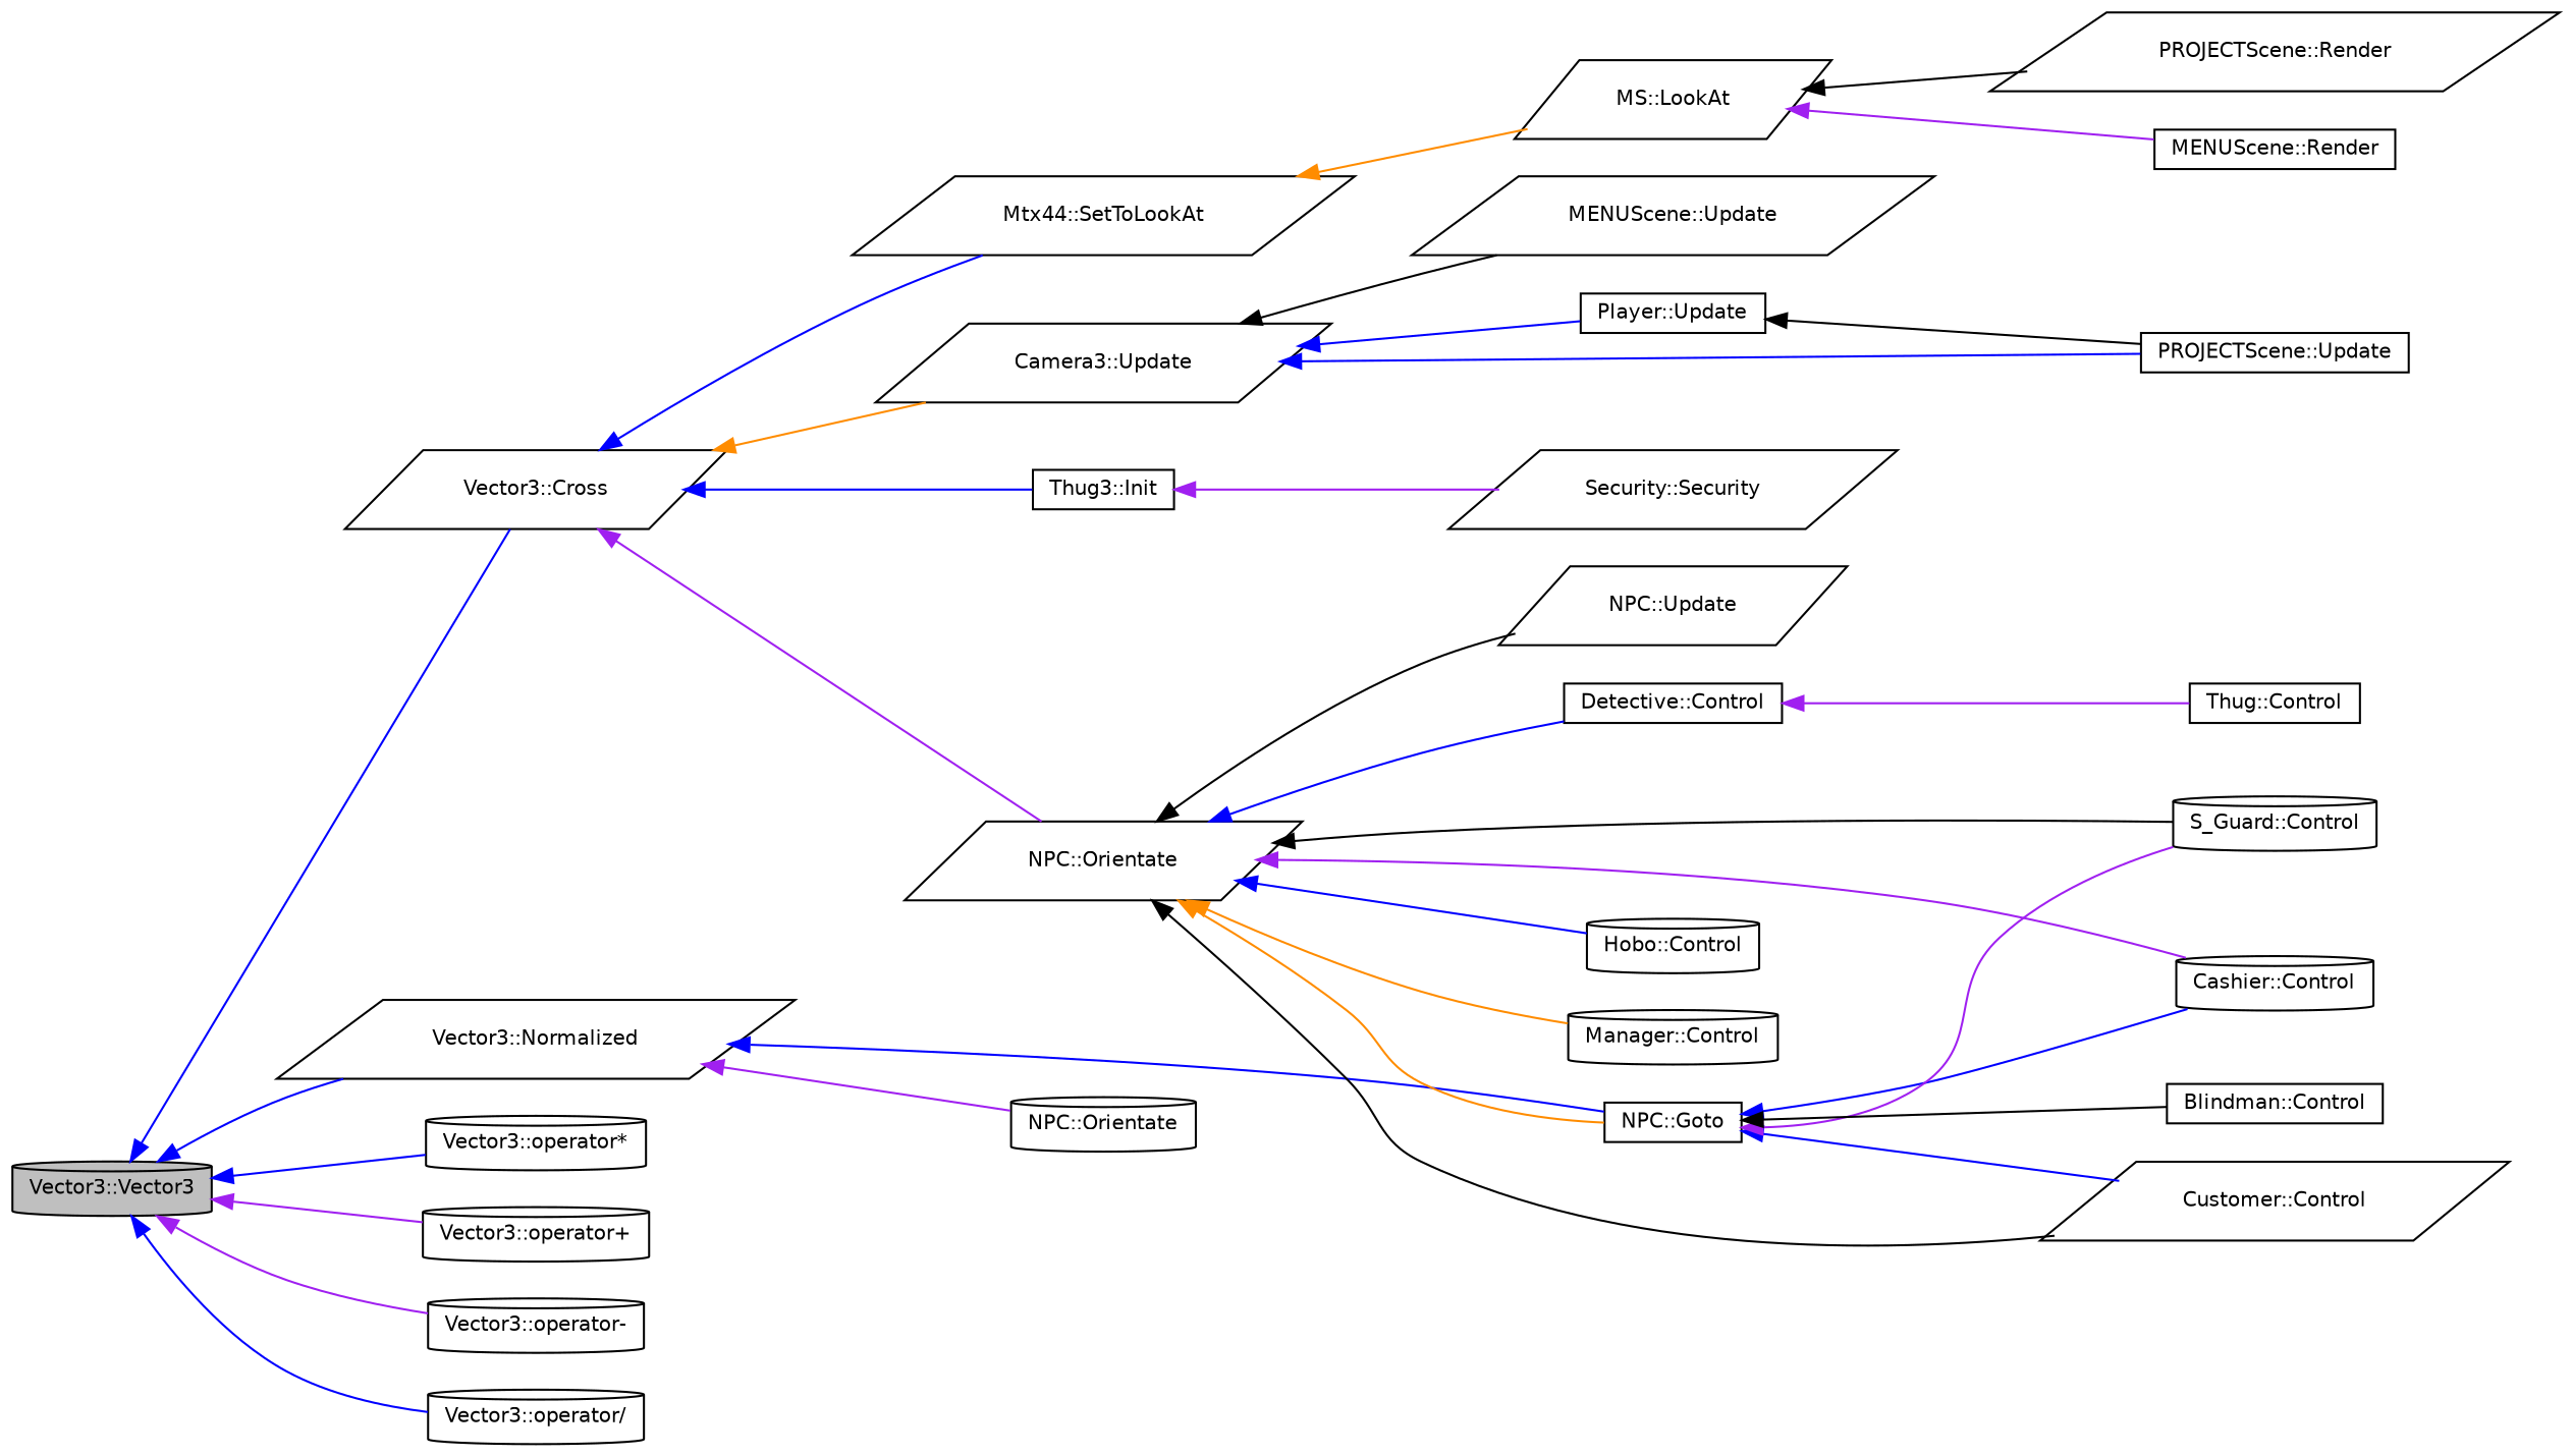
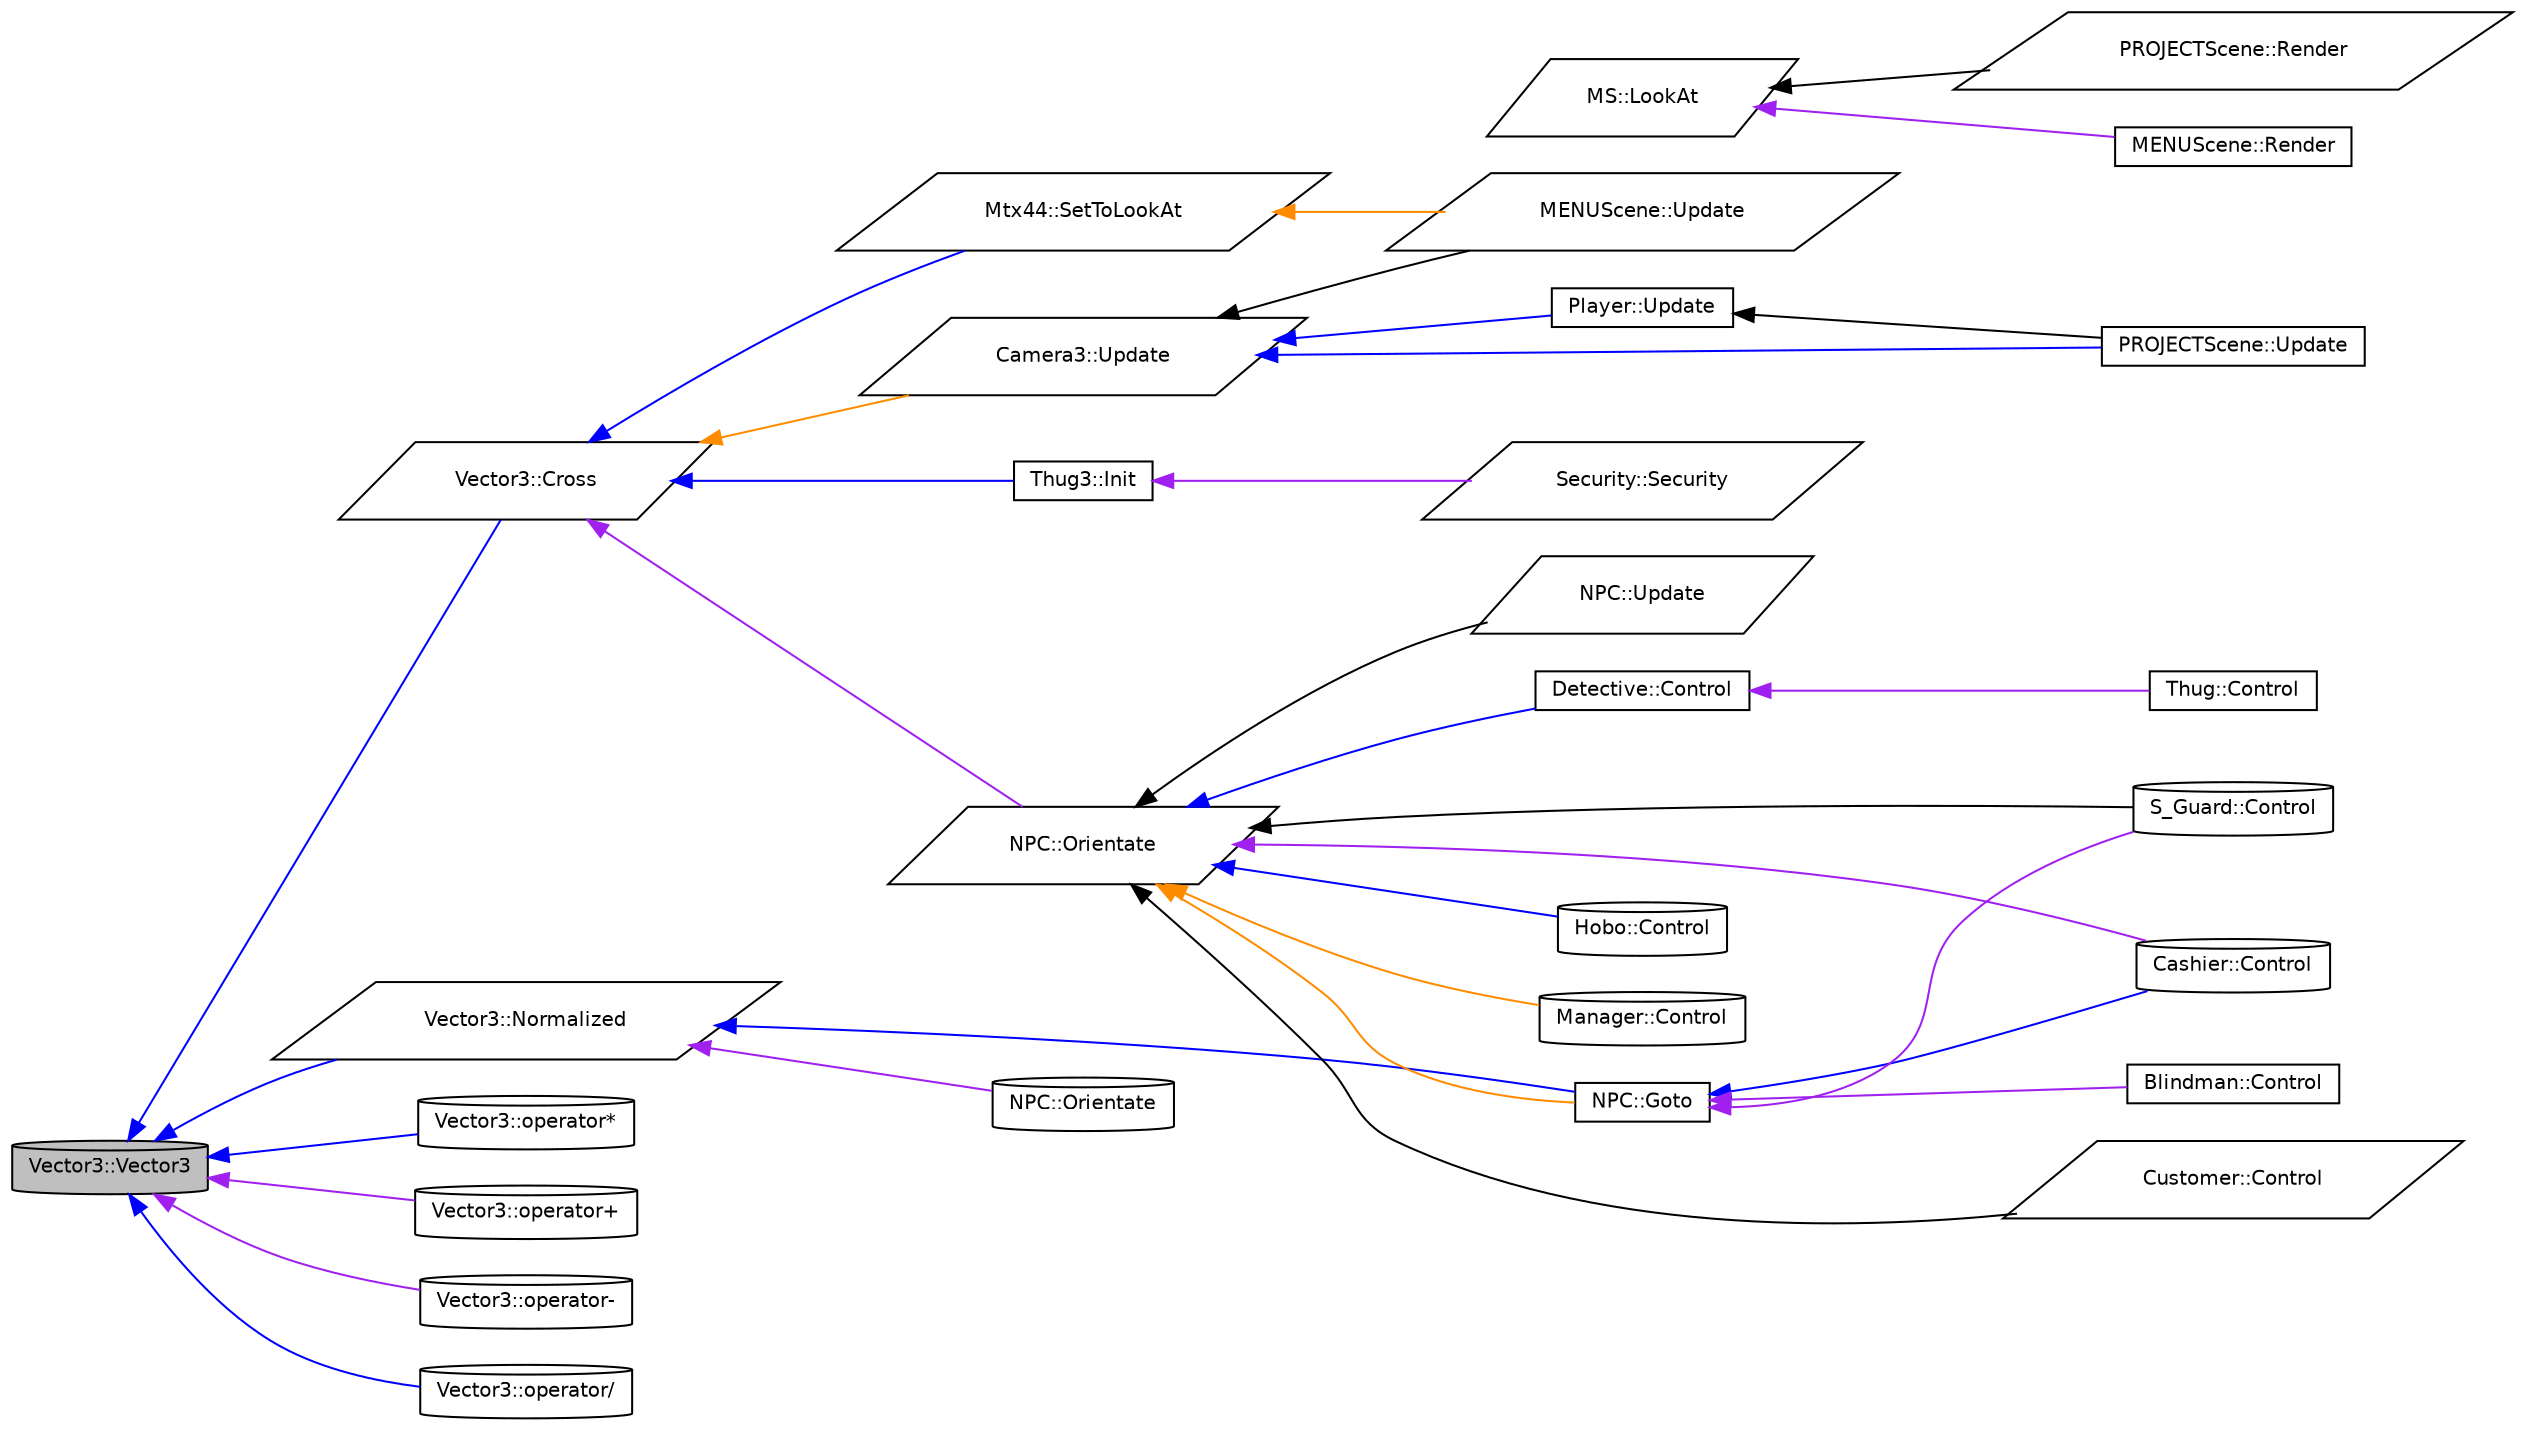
  digraph {
    rankdir=LR
    node [color=black fontname=Helvetica fontsize=10 shape=parallelogram]
    edge [color=blue dir=back fontname=Helvetica fontsize=10 labelfontname=Helvetica labelfontsize=10 style=solid]
    n1 [fillcolor=grey75 fontcolor=black height=0.2 label="Vector3::Vector3" shape=cylinder style=filled width=0.4]
    n2 [height=0.2 label="Vector3::Cross" width=0.4]
    n3 [height=0.2 label="Vector3::Normalized" width=0.4]
    n4 [height=0.2 label="Vector3::operator*" shape=cylinder width=0.4]
    n5 [height=0.2 label="Vector3::operator+" shape=cylinder width=0.4]
    n6 [height=0.2 label="Vector3::operator-" shape=cylinder width=0.4]
    n7 [height=0.2 label="Vector3::operator/" shape=cylinder width=0.4]
    n8 [height=0.2 label="Mtx44::SetToLookAt" width=0.4]
    n9 [height=0.2 label="Thug3::Init" shape=box width=0.4]
    n10 [height=0.2 label="Camera3::Update" width=0.4]
    n11 [height=0.2 label="NPC::Orientate" width=0.4]
    n12 [height=0.2 label="NPC::Goto" shape=box width=0.4]
    n13 [height=0.2 label="NPC::Orientate" shape=cylinder width=0.4]
    n14 [height=0.2 label="MS::LookAt" width=0.4]
    n15 [height=0.2 label="Security::Security" width=0.4]
    n16 [height=0.2 label="MENUScene::Update" width=0.4]
    n17 [height=0.2 label="Player::Update" shape=box width=0.4]
    n18 [height=0.2 label="PROJECTScene::Update" shape=box width=0.4]
    n19 [height=0.2 label="Hobo::Control" shape=cylinder width=0.4]
    n20 [height=0.2 label="Cashier::Control" shape=cylinder width=0.4]
    n21 [height=0.2 label="Customer::Control" width=0.4]
    n22 [height=0.2 label="Detective::Control" shape=box width=0.4]
    n23 [height=0.2 label="S_Guard::Control" shape=cylinder width=0.4]
    n24 [height=0.2 label="Manager::Control" shape=cylinder width=0.4]
    n25 [height=0.2 label="NPC::Update" width=0.4]
    n26 [height=0.2 label="MENUScene::Render" shape=box width=0.4]
    n27 [height=0.2 label="PROJECTScene::Render" width=0.4]
    n28 [height=0.2 label="Thug::Control" shape=box width=0.4]
    n29 [height=0.2 label="Blindman::Control" shape=box width=0.4]
    n1 -> n2
    n1 -> n3
    n1 -> n4
    n1 -> n5 [color=purple]
    n1 -> n6 [color=purple]
    n1 -> n7
    n2 -> n8
    n2 -> n9
    n2 -> n10 [color=darkorange]
    n2 -> n11 [color=purple]
    n3 -> n12
    n3 -> n13 [color=purple]
-   n8 -> n14 [color=darkorange]
+   n8 -> n16 [color=darkorange]
    n9 -> n15 [color=purple]
    n10 -> n16 [color=black]
    n10 -> n17
    n10 -> n18
    n11 -> n12 [color=darkorange]
    n11 -> n19
    n11 -> n20 [color=purple]
    n11 -> n21 [color=black]
    n11 -> n22
    n11 -> n23 [color=black]
    n11 -> n24 [color=darkorange]
    n11 -> n25 [color=black]
    n12 -> n20
-   n12 -> n21
    n12 -> n23 [color=purple]
-   n12 -> n29 [color=black]
+   n12 -> n29 [color=purple]
    n14 -> n26 [color=purple]
    n14 -> n27 [color=black]
    n17 -> n18 [color=black]
    n22 -> n28 [color=purple]
  }
